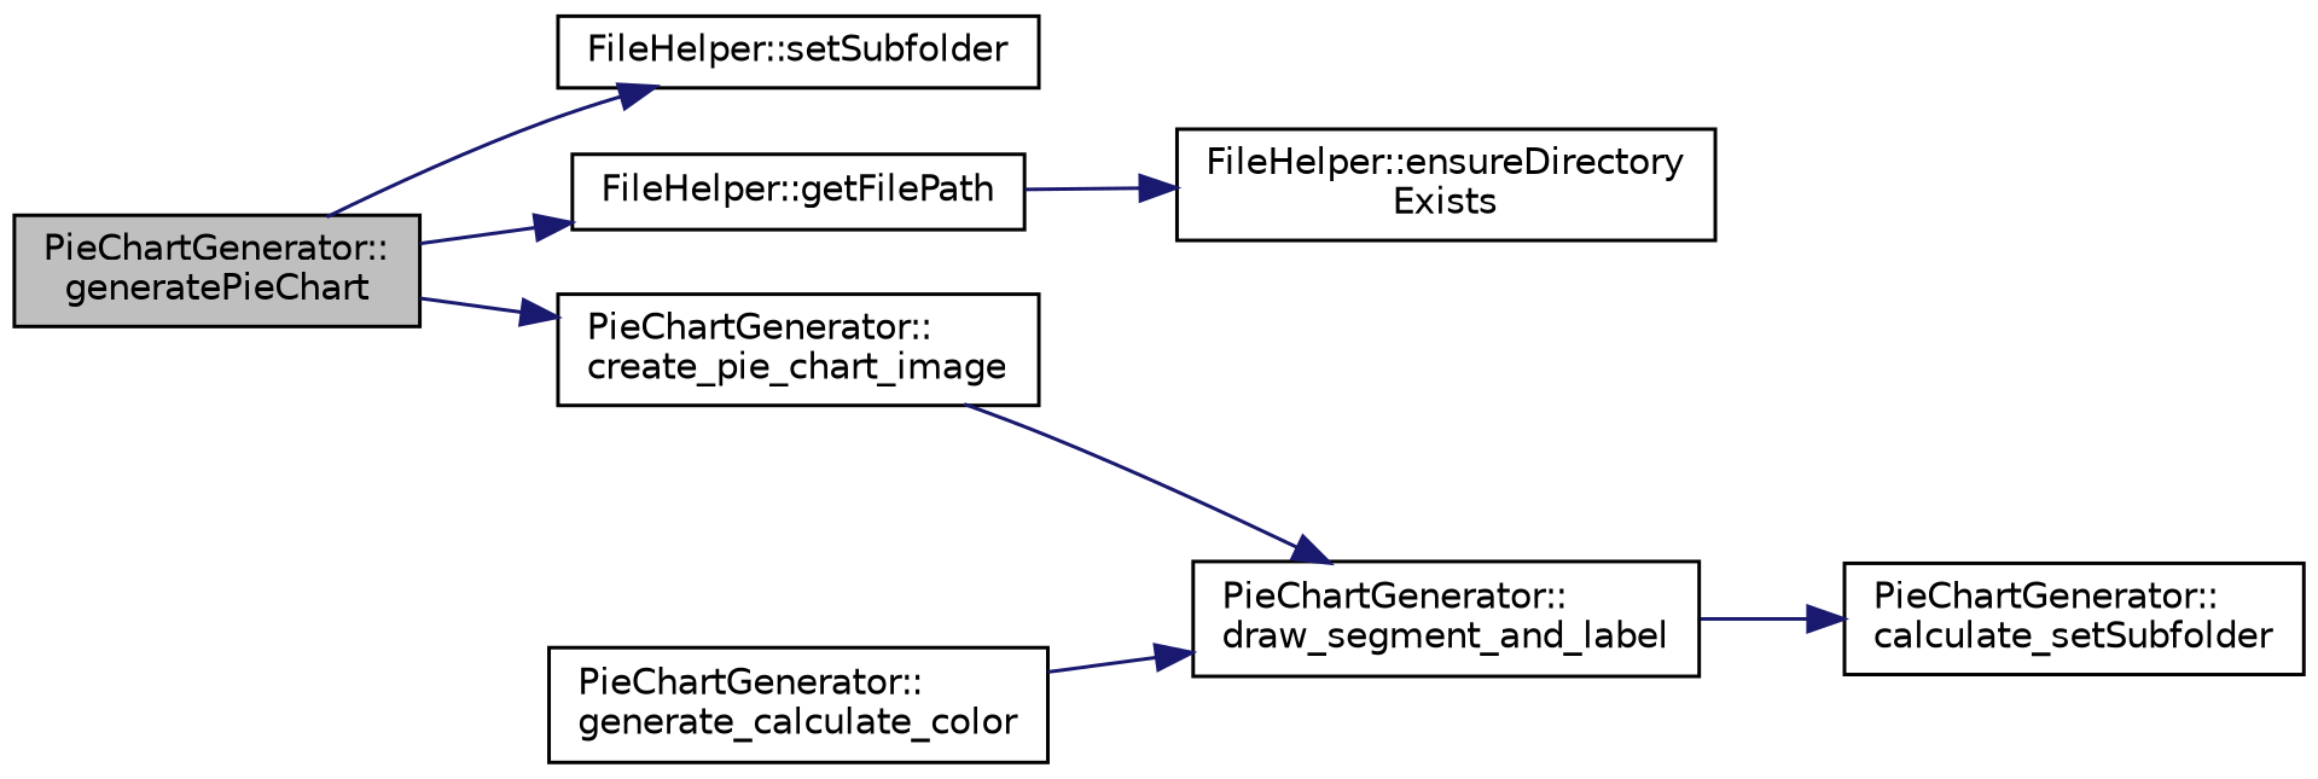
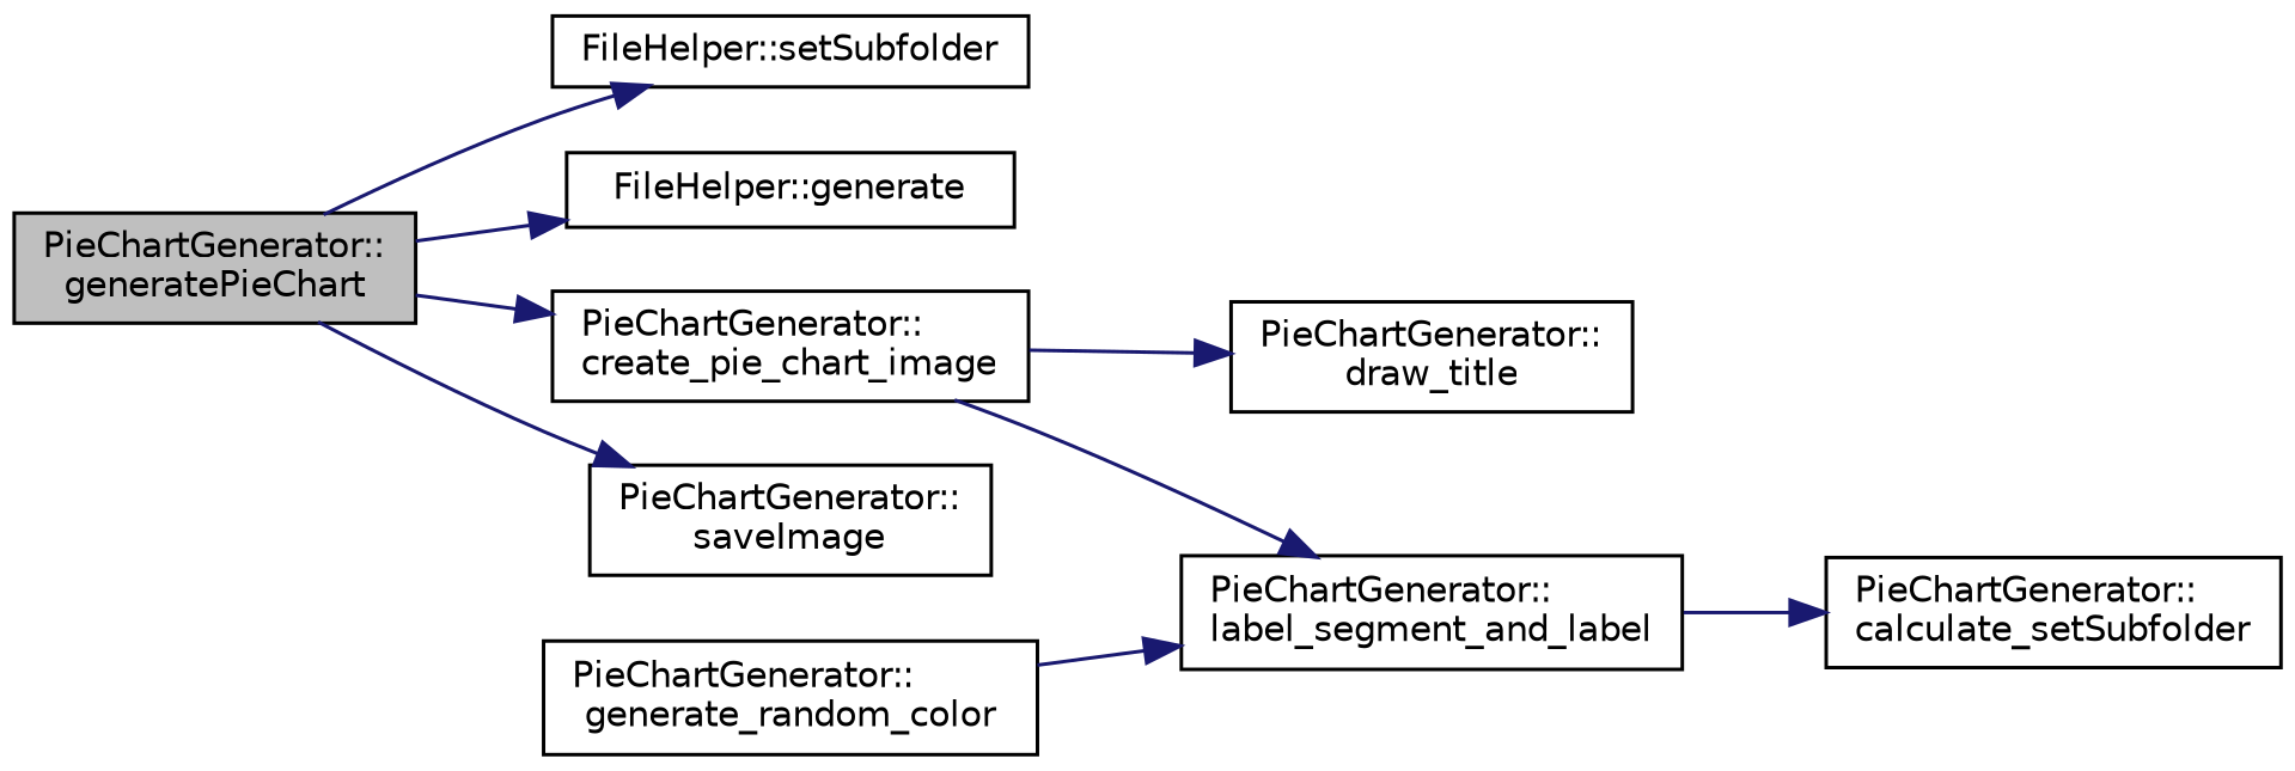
  digraph {
    rankdir=LR
    node [color=black fillcolor=white fontname=Helvetica fontsize=10 shape=record style=filled]
    edge [color=midnightblue fontname=Helvetica fontsize=10 labelfontname=Helvetica labelfontsize=10 style=solid]
    n1 [fillcolor=grey75 fontcolor=black height=0.2 label="PieChartGenerator::\lgeneratePieChart" width=0.4]
    n2 [height=0.2 label="PieChartGenerator::\lcreate_pie_chart_image" width=0.4]
-   n3 [height=0.2 label="FileHelper::getFilePath" width=0.4]
+   n3 [height=0.2 label="FileHelper::generate" width=0.4]
+   n4 [height=0.2 label="PieChartGenerator::\lsaveImage" width=0.4]
    n5 [height=0.2 label="FileHelper::setSubfolder" width=0.4]
-   n6 [height=0.2 label="PieChartGenerator::\ldraw_segment_and_label" width=0.4]
-   n8 [height=0.2 label="FileHelper::ensureDirectory\lExists" width=0.4]
+   n6 [height=0.2 label="PieChartGenerator::\llabel_segment_and_label" width=0.4]
+   n7 [height=0.2 label="PieChartGenerator::\ldraw_title" width=0.4]
    n9 [height=0.2 label="PieChartGenerator::\lcalculate_setSubfolder" width=0.4]
-   n10 [height=0.2 label="PieChartGenerator::\lgenerate_calculate_color" width=0.4]
+   n10 [height=0.2 label="PieChartGenerator::\lgenerate_random_color" width=0.4]
    n1 -> n2
    n1 -> n3
+   n1 -> n4
    n1 -> n5
    n2 -> n6
-   n3 -> n8
+   n2 -> n7
    n6 -> n9
    n10 -> n6
  }
